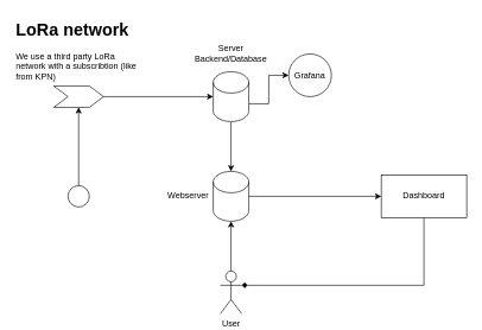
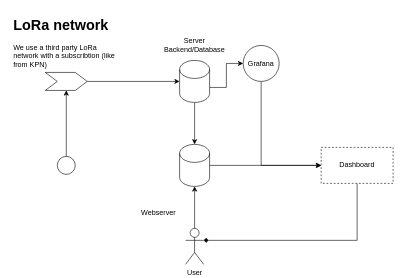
  <mxCell id="0" />
  <mxCell id="1" parent="0" />
  <mxCell id="2" value="" style="edgeStyle=orthogonalEdgeStyle;rounded=0;orthogonalLoop=1;jettySize=auto;html=1;" edge="1" parent="1" source="4" target="12"><mxGeometry relative="1" as="geometry" /></mxCell>
  <mxCell id="3" style="edgeStyle=orthogonalEdgeStyle;rounded=0;orthogonalLoop=1;jettySize=auto;html=1;exitX=1;exitY=0;exitDx=0;exitDy=45;exitPerimeter=0;" edge="1" parent="1" source="4" target="17"><mxGeometry relative="1" as="geometry" /></mxCell>
  <mxCell id="4" value="" style="shape=cylinder3;whiteSpace=wrap;html=1;boundedLbl=1;backgroundOutline=1;size=15;" vertex="1" parent="1"><mxGeometry x="299" y="100" width="50" height="70" as="geometry" /></mxCell>
  <mxCell id="5" value="" style="ellipse;whiteSpace=wrap;html=1;aspect=fixed;" vertex="1" parent="1"><mxGeometry x="95" y="260" width="30" height="30" as="geometry" /></mxCell>
  <mxCell id="6" value="" style="shape=step;perimeter=stepPerimeter;whiteSpace=wrap;html=1;fixedSize=1;" vertex="1" parent="1"><mxGeometry x="75" y="120" width="70" height="30" as="geometry" /></mxCell>
  <mxCell id="7" value="" style="endArrow=classic;html=1;rounded=0;exitX=0.5;exitY=0;exitDx=0;exitDy=0;entryX=0.5;entryY=1;entryDx=0;entryDy=0;" edge="1" parent="1" source="5" target="6"><mxGeometry width="50" height="50" relative="1" as="geometry"><mxPoint x="325" y="390" as="sourcePoint" /><mxPoint x="375" y="340" as="targetPoint" /></mxGeometry></mxCell>
  <mxCell id="8" value="&lt;h1 style=&quot;margin-top: 0px;&quot;&gt;LoRa network&lt;/h1&gt;&lt;p&gt;We use a third party LoRa network with a subscribtion (like from KPN)&lt;/p&gt;" style="text;html=1;whiteSpace=wrap;overflow=hidden;rounded=0;" vertex="1" parent="1"><mxGeometry x="20" y="20" width="180" height="120" as="geometry" /></mxCell>
  <mxCell id="9" value="" style="endArrow=classic;html=1;rounded=0;exitX=1;exitY=0.5;exitDx=0;exitDy=0;entryX=0;entryY=0.5;entryDx=0;entryDy=0;entryPerimeter=0;" edge="1" parent="1" source="6" target="4"><mxGeometry width="50" height="50" relative="1" as="geometry"><mxPoint x="325" y="240" as="sourcePoint" /><mxPoint x="375" y="190" as="targetPoint" /></mxGeometry></mxCell>
  <mxCell id="10" value="Server Backend/Database" style="text;html=1;align=center;verticalAlign=middle;whiteSpace=wrap;rounded=0;" vertex="1" parent="1"><mxGeometry x="294" y="60" width="60" height="30" as="geometry" /></mxCell>
  <mxCell id="11" style="edgeStyle=orthogonalEdgeStyle;rounded=0;orthogonalLoop=1;jettySize=auto;html=1;entryX=0;entryY=0.5;entryDx=0;entryDy=0;" edge="1" parent="1" source="12" target="14"><mxGeometry relative="1" as="geometry" /></mxCell>
  <mxCell id="12" value="" style="shape=cylinder3;whiteSpace=wrap;html=1;boundedLbl=1;backgroundOutline=1;size=15;" vertex="1" parent="1"><mxGeometry x="299" y="240" width="50" height="70" as="geometry" /></mxCell>
  <mxCell id="13" style="edgeStyle=orthogonalEdgeStyle;rounded=0;orthogonalLoop=1;jettySize=auto;html=1;exitX=0.5;exitY=1;exitDx=0;exitDy=0;endArrow=diamond;" edge="1" parent="1" source="14" target="18"><mxGeometry relative="1" as="geometry"><Array as="points"><mxPoint x="595" y="400" /></Array></mxGeometry></mxCell>
- <mxCell id="14" value="Dashboard" style="rounded=0;whiteSpace=wrap;html=1;" vertex="1" parent="1"><mxGeometry x="535" y="245" width="120" height="60" as="geometry" /></mxCell>
- <mxCell id="15" value="Webserver" style="text;html=1;align=center;verticalAlign=middle;whiteSpace=wrap;rounded=0;" vertex="1" parent="1"><mxGeometry x="234" y="260" width="60" height="30" as="geometry" /></mxCell>
+ <mxCell id="14" value="Dashboard" style="rounded=0;whiteSpace=wrap;html=1;dashed=1;" vertex="1" parent="1"><mxGeometry x="535" y="245" width="120" height="60" as="geometry" /></mxCell>
+ <mxCell id="15" value="Webserver" style="text;html=1;align=center;verticalAlign=middle;whiteSpace=wrap;rounded=0;" vertex="1" parent="1"><mxGeometry x="234" y="340" width="60" height="30" as="geometry" /></mxCell>
+ <mxCell id="16" style="edgeStyle=orthogonalEdgeStyle;rounded=0;orthogonalLoop=1;jettySize=auto;html=1;exitX=0.5;exitY=1;exitDx=0;exitDy=0;entryX=0;entryY=0.5;entryDx=0;entryDy=0;" edge="1" parent="1" source="17" target="14"><mxGeometry relative="1" as="geometry" /></mxCell>
  <mxCell id="17" value="Grafana" style="ellipse;whiteSpace=wrap;html=1;aspect=fixed;" vertex="1" parent="1"><mxGeometry x="405" y="75" width="60" height="60" as="geometry" /></mxCell>
  <mxCell id="18" value="User" style="shape=umlActor;verticalLabelPosition=bottom;verticalAlign=top;html=1;outlineConnect=0;" vertex="1" parent="1"><mxGeometry x="309" y="380" width="30" height="60" as="geometry" /></mxCell>
  <mxCell id="19" style="edgeStyle=orthogonalEdgeStyle;rounded=0;orthogonalLoop=1;jettySize=auto;html=1;entryX=0.5;entryY=1;entryDx=0;entryDy=0;entryPerimeter=0;" edge="1" parent="1" source="18" target="12"><mxGeometry relative="1" as="geometry" /></mxCell>
